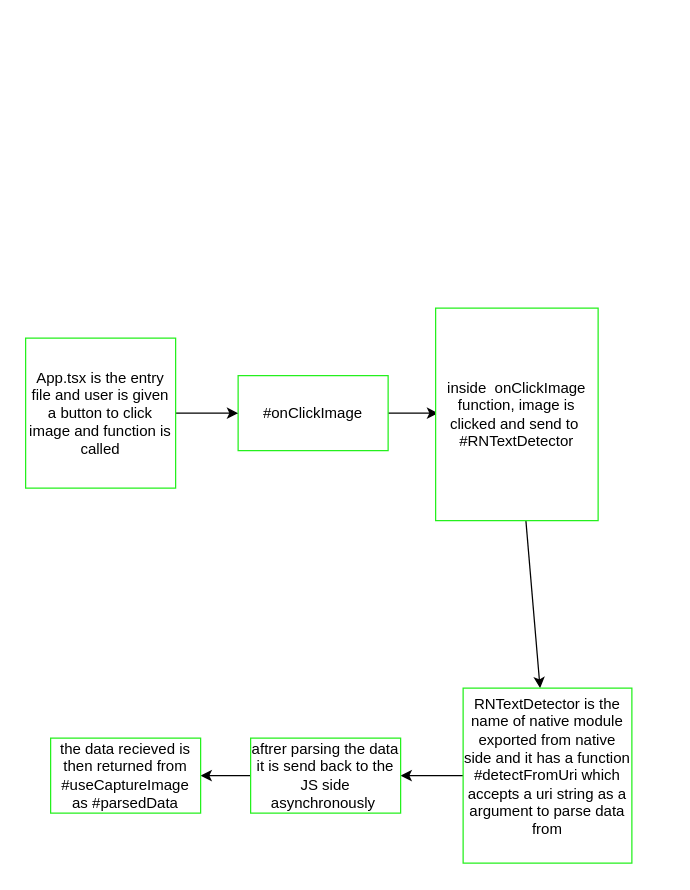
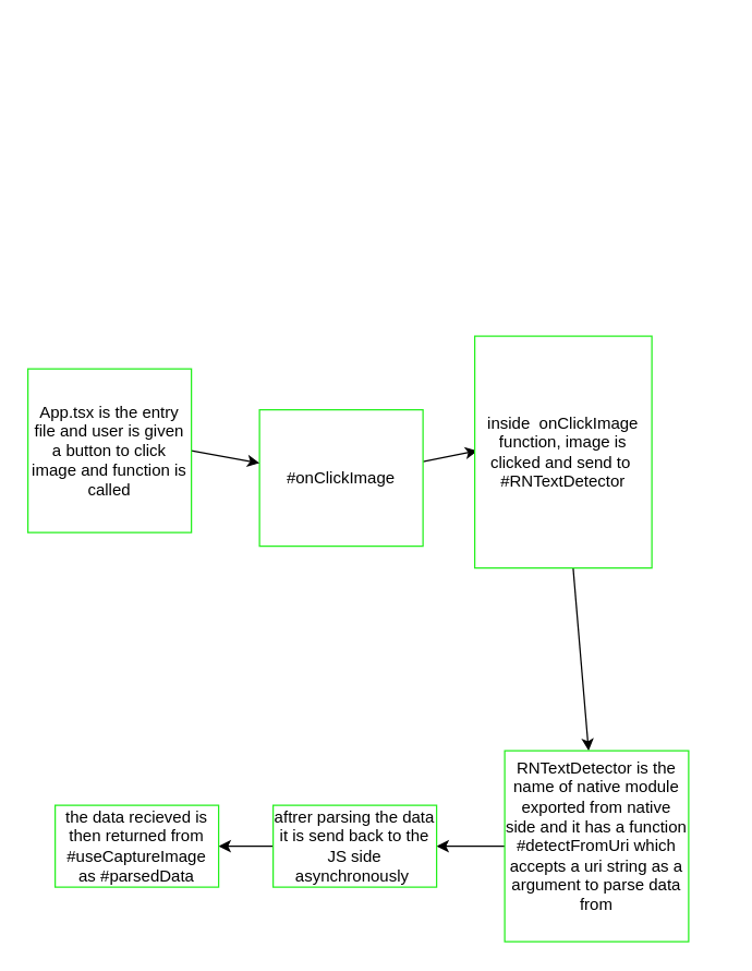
  <mxCell id="0" />
  <mxCell id="1" parent="0" />
  <mxCell id="2" value="" style="edgeStyle=none;html=1;" parent="1" edge="1"><mxGeometry relative="1" as="geometry"><mxPoint x="130" y="20" as="sourcePoint" /></mxGeometry></mxCell>
  <mxCell id="3" value="" style="edgeStyle=none;html=1;" parent="1" edge="1"><mxGeometry relative="1" as="geometry"><mxPoint x="530" y="50" as="sourcePoint" /></mxGeometry></mxCell>
  <mxCell id="4" value="" style="edgeStyle=none;html=1;" parent="1" edge="1"><mxGeometry relative="1" as="geometry"><mxPoint x="530" y="190" as="sourcePoint" /></mxGeometry></mxCell>
  <mxCell id="5" value="" style="edgeStyle=none;html=1;" parent="1" edge="1"><mxGeometry relative="1" as="geometry"><mxPoint x="330" y="20" as="sourcePoint" /></mxGeometry></mxCell>
  <mxCell id="6" value="" style="edgeStyle=none;html=1;" parent="1" edge="1"><mxGeometry relative="1" as="geometry"><mxPoint x="470" y="50" as="sourcePoint" /></mxGeometry></mxCell>
  <mxCell id="7" value="" style="edgeStyle=none;html=1;" parent="1" edge="1"><mxGeometry relative="1" as="geometry"><mxPoint x="470" y="190" as="sourcePoint" /></mxGeometry></mxCell>
  <mxCell id="8" value="" style="edgeStyle=none;html=1;" parent="1" edge="1"><mxGeometry relative="1" as="geometry"><mxPoint x="330" y="300" as="targetPoint" /></mxGeometry></mxCell>
  <mxCell id="9" value="" style="edgeStyle=none;html=1;" edge="1" parent="1" source="10"><mxGeometry relative="1" as="geometry"><mxPoint x="350" y="330" as="targetPoint" /></mxGeometry></mxCell>
- <mxCell id="10" value="#onClickImage&lt;br&gt;" style="rounded=0;whiteSpace=wrap;html=1;strokeColor=#24F01D;" vertex="1" parent="1"><mxGeometry x="190" y="300" width="120" height="60" as="geometry" /></mxCell>
+ <mxCell id="10" value="#onClickImage&lt;br&gt;" style="rounded=0;whiteSpace=wrap;html=1;strokeColor=#24F01D;" vertex="1" parent="1"><mxGeometry x="190" y="300" width="120" height="100" as="geometry" /></mxCell>
  <mxCell id="11" value="" style="edgeStyle=none;html=1;" edge="1" parent="1" target="10"><mxGeometry relative="1" as="geometry"><mxPoint x="140" y="330" as="sourcePoint" /></mxGeometry></mxCell>
  <mxCell id="12" value="App.tsx is the entry file and user is given a button to click image and function is called" style="rounded=0;whiteSpace=wrap;html=1;strokeColor=#24F01D;" vertex="1" parent="1"><mxGeometry x="20" y="270" width="120" height="120" as="geometry" /></mxCell>
  <mxCell id="13" value="" style="edgeStyle=none;html=1;" edge="1" parent="1" source="14" target="16"><mxGeometry relative="1" as="geometry" /></mxCell>
  <mxCell id="14" value="inside&amp;nbsp; onClickImage function, image is clicked and send to&amp;nbsp; #RNTextDetector&lt;br&gt;" style="rounded=0;whiteSpace=wrap;html=1;strokeColor=#24F01D;" vertex="1" parent="1"><mxGeometry x="348" y="246" width="130" height="170" as="geometry" /></mxCell>
  <mxCell id="15" value="" style="edgeStyle=none;html=1;" edge="1" parent="1" source="16" target="18"><mxGeometry relative="1" as="geometry" /></mxCell>
  <mxCell id="16" value="RNTextDetector is the name of native module exported from native side and it has a function #detectFromUri which accepts a uri string as a argument to parse data from&lt;br&gt;&amp;nbsp;" style="whiteSpace=wrap;html=1;strokeColor=#24F01D;rounded=0;" vertex="1" parent="1"><mxGeometry x="370" y="550" width="135" height="140" as="geometry" /></mxCell>
  <mxCell id="17" value="" style="edgeStyle=none;html=1;" edge="1" parent="1" source="18" target="19"><mxGeometry relative="1" as="geometry" /></mxCell>
  <mxCell id="18" value="aftrer parsing the data it is send back to the JS side asynchronously&amp;nbsp;" style="whiteSpace=wrap;html=1;strokeColor=#24F01D;rounded=0;" vertex="1" parent="1"><mxGeometry x="200" y="590" width="120" height="60" as="geometry" /></mxCell>
  <mxCell id="19" value="the data recieved is then returned from #useCaptureImage as #parsedData" style="whiteSpace=wrap;html=1;strokeColor=#24F01D;rounded=0;" vertex="1" parent="1"><mxGeometry x="40" y="590" width="120" height="60" as="geometry" /></mxCell>
